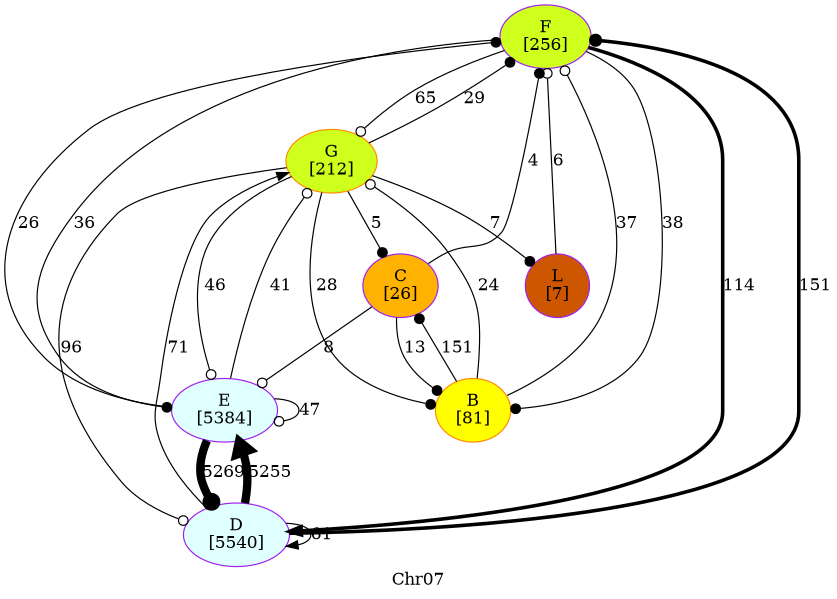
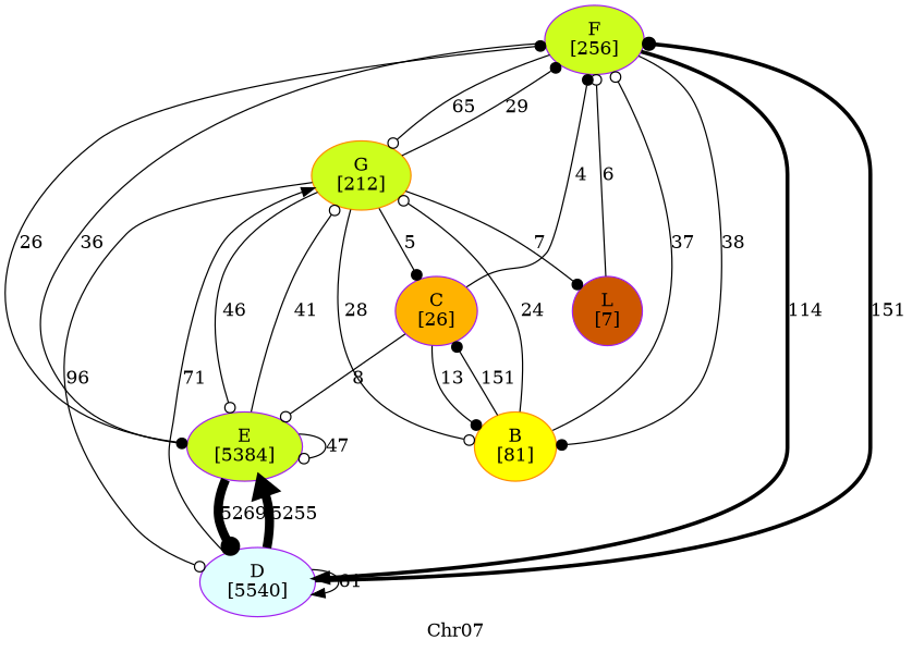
  digraph {
    label=Chr07
    node [color=purple fillcolor="#ceff1d" style=filled]
    edge [arrowhead=dot penwidth=1]
    n1 [label="F\n[256]"]
    n2 [color=darkorange label="G\n[212]"]
-   n3 [fillcolor="#e0ffff" label="E\n[5384]"]
+   n3 [label="E\n[5384]"]
    n4 [color=darkorange fillcolor=yellow label="B\n[81]"]
    n5 [fillcolor="#e0ffff" label="D\n[5540]"]
    n6 [fillcolor="#cd5700" label="L\n[7]"]
    n7 [fillcolor="#ffb300" label="C\n[26]"]
    n1 -> n2 [arrowhead=odot label=65]
    n1 -> n3 [label=36]
    n1 -> n4 [label=38]
    n1 -> n5 [arrowhead=normal label=114 penwidth=3]
    n2 -> n1 [label=29]
    n2 -> n3 [arrowhead=odot label=46]
-   n2 -> n4 [label=28]
+   n2 -> n4 [arrowhead=odot label=28]
    n2 -> n5 [arrowhead=odot label=96]
    n2 -> n6 [label=7]
    n2 -> n7 [label=5]
    n3 -> n1 [label=26]
    n3 -> n2 [arrowhead=odot label=41]
    n3 -> n3 [arrowhead=odot label=47]
    n3 -> n5 [label=5269 penwidth=7]
    n4 -> n1 [arrowhead=odot label=37]
    n4 -> n2 [arrowhead=odot label=24]
    n4 -> n7 [label=151]
    n5 -> n1 [label=151 penwidth=3]
    n5 -> n2 [arrowhead=normal label=71]
    n5 -> n3 [arrowhead=normal label=5255 penwidth=7]
    n5 -> n5 [arrowhead=normal label=61]
    n6 -> n1 [arrowhead=odot label=6]
    n7 -> n1 [label=4]
    n7 -> n3 [arrowhead=odot label=8]
    n7 -> n4 [label=13]
  }
